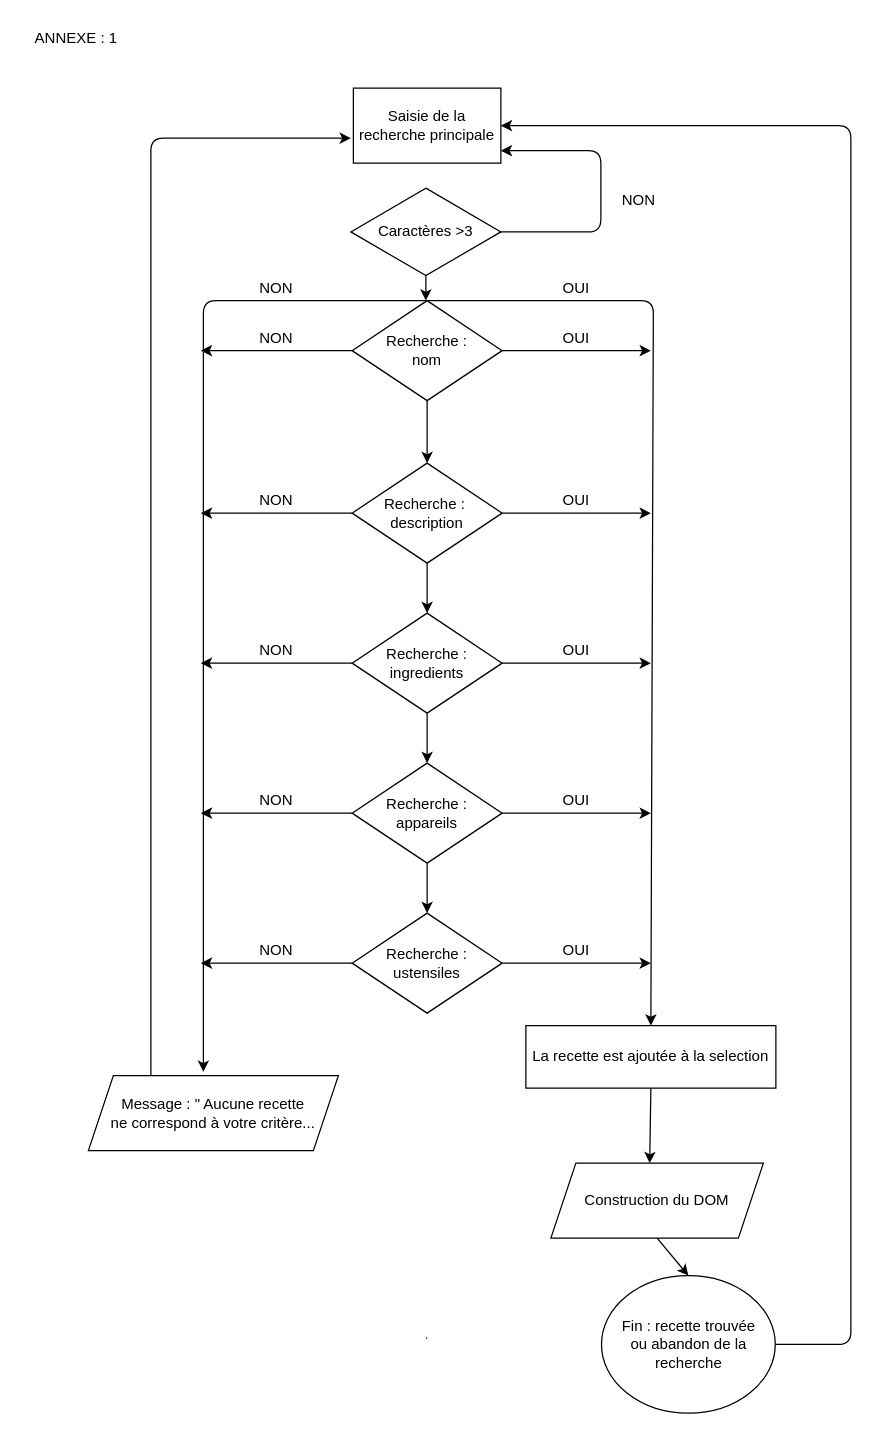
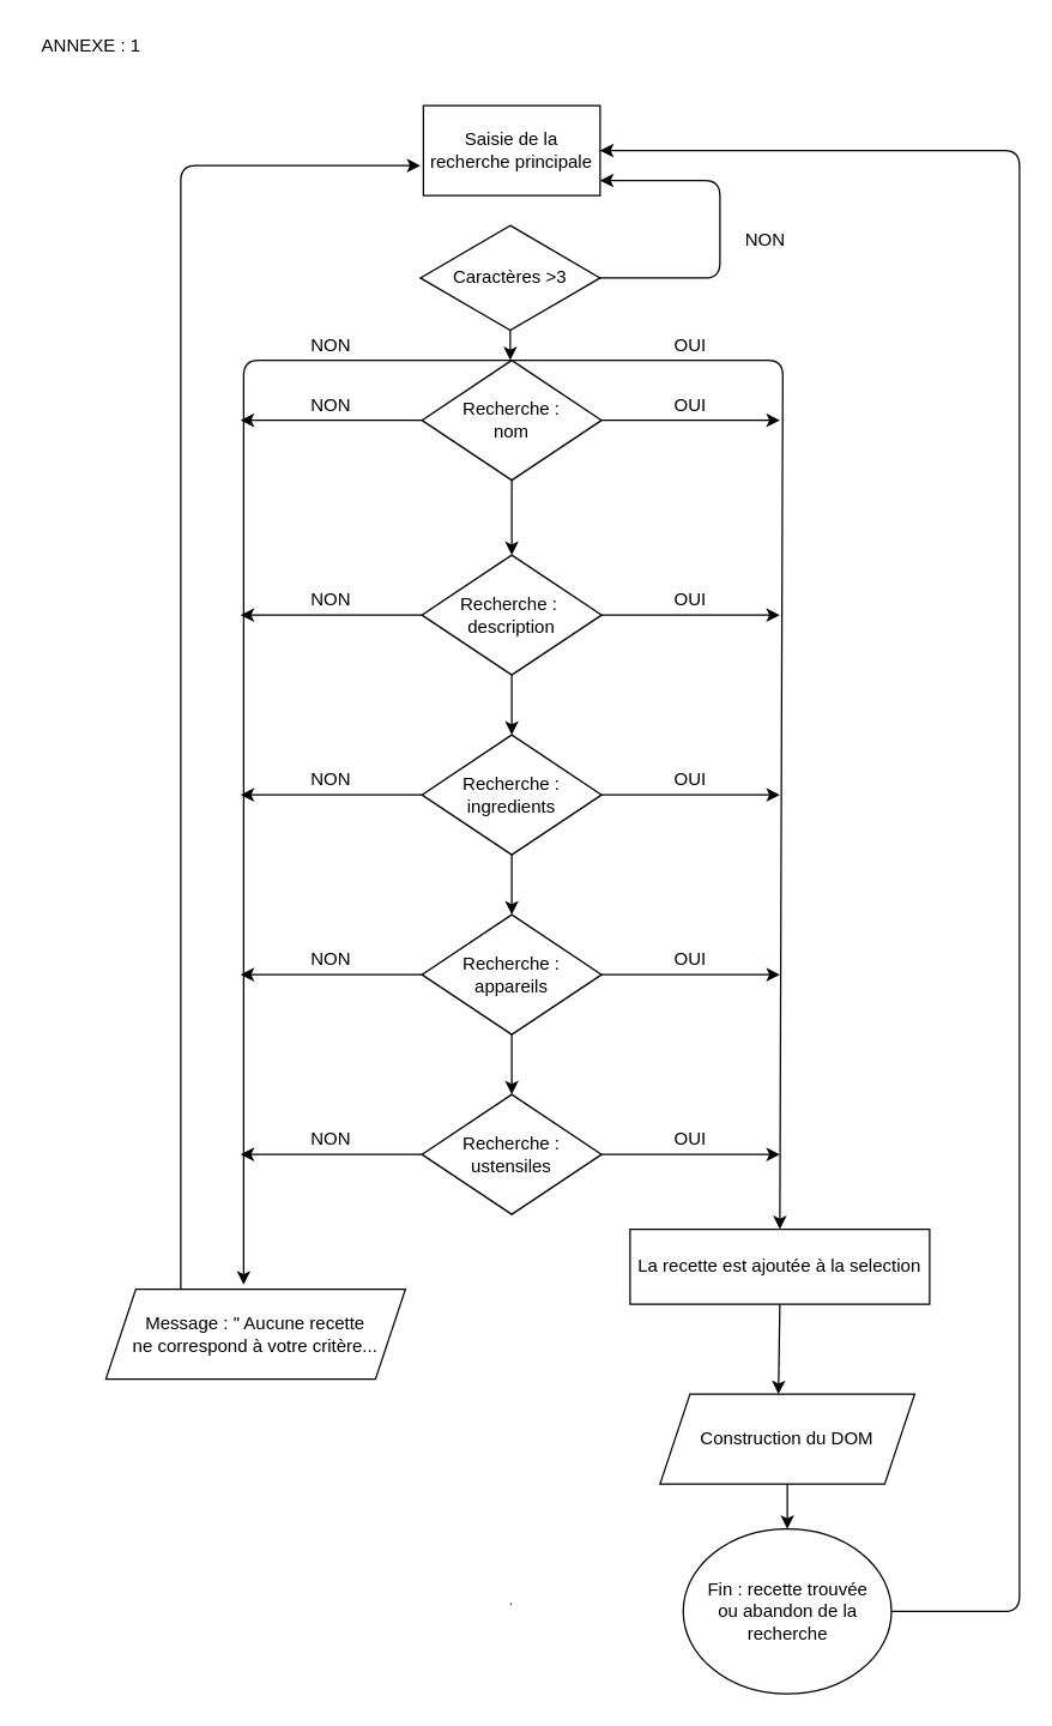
  <mxCell id="0" />
  <mxCell id="1" parent="0" />
  <mxCell id="2" value="Saisie de la recherche principale" style="whiteSpace=wrap;html=1;" parent="1" vertex="1"><mxGeometry x="282" y="70" width="118" height="60" as="geometry" /></mxCell>
  <mxCell id="3" style="edgeStyle=none;html=1;exitX=0.5;exitY=1;exitDx=0;exitDy=0;entryX=0.5;entryY=0;entryDx=0;entryDy=0;" parent="1" source="5" edge="1"><mxGeometry relative="1" as="geometry"><mxPoint x="340" y="240" as="targetPoint" /></mxGeometry></mxCell>
  <mxCell id="4" style="edgeStyle=none;html=1;exitX=1;exitY=0.5;exitDx=0;exitDy=0;" parent="1" source="5" edge="1"><mxGeometry relative="1" as="geometry"><mxPoint x="400" y="120" as="targetPoint" /><Array as="points"><mxPoint x="480" y="185" /><mxPoint x="480" y="120" /></Array></mxGeometry></mxCell>
  <mxCell id="5" value="Caractères &amp;gt;3" style="rhombus;whiteSpace=wrap;html=1;" parent="1" vertex="1"><mxGeometry x="280" y="150" width="120" height="70" as="geometry" /></mxCell>
  <mxCell id="6" value="" style="edgeStyle=none;html=1;" parent="1" target="13" edge="1"><mxGeometry relative="1" as="geometry"><mxPoint x="340.397" y="319.731" as="sourcePoint" /></mxGeometry></mxCell>
  <mxCell id="7" style="edgeStyle=none;html=1;entryX=0.46;entryY=-0.05;entryDx=0;entryDy=0;entryPerimeter=0;exitX=0.5;exitY=0;exitDx=0;exitDy=0;" edge="1" parent="1" source="13" target="45"><mxGeometry relative="1" as="geometry"><mxPoint x="330" y="230" as="sourcePoint" /><Array as="points"><mxPoint x="162" y="240" /></Array></mxGeometry></mxCell>
  <mxCell id="8" value="NON" style="text;html=1;align=center;verticalAlign=middle;resizable=0;points=[];autosize=1;strokeColor=none;fillColor=none;" parent="1" vertex="1"><mxGeometry x="490" y="150" width="40" height="20" as="geometry" /></mxCell>
  <mxCell id="9" style="edgeStyle=none;html=1;exitX=0.5;exitY=0;exitDx=0;exitDy=0;entryX=0.5;entryY=0;entryDx=0;entryDy=0;" parent="1" source="13" target="30" edge="1"><mxGeometry relative="1" as="geometry"><mxPoint x="520" y="840" as="targetPoint" /><Array as="points"><mxPoint x="420" y="240" /><mxPoint x="522" y="240" /></Array><mxPoint x="340" y="230" as="sourcePoint" /></mxGeometry></mxCell>
  <mxCell id="10" style="edgeStyle=none;html=1;exitX=0.5;exitY=1;exitDx=0;exitDy=0;entryX=0.5;entryY=0;entryDx=0;entryDy=0;" parent="1" source="13" target="17" edge="1"><mxGeometry relative="1" as="geometry" /></mxCell>
  <mxCell id="11" style="edgeStyle=none;html=1;exitX=1;exitY=0.5;exitDx=0;exitDy=0;" parent="1" source="13" edge="1"><mxGeometry relative="1" as="geometry"><mxPoint x="520" y="280" as="targetPoint" /></mxGeometry></mxCell>
  <mxCell id="12" style="edgeStyle=none;html=1;exitX=0;exitY=0.5;exitDx=0;exitDy=0;" edge="1" parent="1" source="13"><mxGeometry relative="1" as="geometry"><mxPoint x="160" y="280" as="targetPoint" /></mxGeometry></mxCell>
  <mxCell id="13" value="Recherche :&lt;br&gt;nom" style="rhombus;whiteSpace=wrap;html=1;" parent="1" vertex="1"><mxGeometry x="281" y="240" width="120" height="80" as="geometry" /></mxCell>
  <mxCell id="14" style="edgeStyle=none;html=1;exitX=1;exitY=0.5;exitDx=0;exitDy=0;" parent="1" source="17" edge="1"><mxGeometry relative="1" as="geometry"><mxPoint x="520" y="410" as="targetPoint" /></mxGeometry></mxCell>
  <mxCell id="15" style="edgeStyle=none;html=1;exitX=0.5;exitY=1;exitDx=0;exitDy=0;" parent="1" source="17" target="21" edge="1"><mxGeometry relative="1" as="geometry" /></mxCell>
  <mxCell id="16" style="edgeStyle=none;html=1;exitX=0;exitY=0.5;exitDx=0;exitDy=0;" edge="1" parent="1" source="17"><mxGeometry relative="1" as="geometry"><mxPoint x="160" y="410" as="targetPoint" /></mxGeometry></mxCell>
  <mxCell id="17" value="Recherche :&amp;nbsp;&lt;br&gt;description" style="rhombus;whiteSpace=wrap;html=1;" parent="1" vertex="1"><mxGeometry x="281" y="370" width="120" height="80" as="geometry" /></mxCell>
  <mxCell id="18" style="edgeStyle=none;html=1;exitX=1;exitY=0.5;exitDx=0;exitDy=0;" parent="1" source="21" edge="1"><mxGeometry relative="1" as="geometry"><mxPoint x="520" y="530" as="targetPoint" /></mxGeometry></mxCell>
  <mxCell id="19" style="edgeStyle=none;html=1;exitX=0.5;exitY=1;exitDx=0;exitDy=0;entryX=0.5;entryY=0;entryDx=0;entryDy=0;" parent="1" source="21" target="25" edge="1"><mxGeometry relative="1" as="geometry" /></mxCell>
  <mxCell id="20" style="edgeStyle=none;html=1;exitX=0;exitY=0.5;exitDx=0;exitDy=0;" edge="1" parent="1" source="21"><mxGeometry relative="1" as="geometry"><mxPoint x="160" y="530" as="targetPoint" /></mxGeometry></mxCell>
  <mxCell id="21" value="Recherche :&lt;br&gt;ingredients" style="rhombus;whiteSpace=wrap;html=1;" parent="1" vertex="1"><mxGeometry x="281" y="490" width="120" height="80" as="geometry" /></mxCell>
  <mxCell id="22" style="edgeStyle=none;html=1;exitX=0.5;exitY=1;exitDx=0;exitDy=0;" parent="1" source="25" target="28" edge="1"><mxGeometry relative="1" as="geometry" /></mxCell>
  <mxCell id="23" style="edgeStyle=none;html=1;exitX=0;exitY=0.5;exitDx=0;exitDy=0;" edge="1" parent="1" source="25"><mxGeometry relative="1" as="geometry"><mxPoint x="160" y="650" as="targetPoint" /></mxGeometry></mxCell>
  <mxCell id="24" style="edgeStyle=none;html=1;exitX=1;exitY=0.5;exitDx=0;exitDy=0;" edge="1" parent="1" source="25"><mxGeometry relative="1" as="geometry"><mxPoint x="520" y="650" as="targetPoint" /></mxGeometry></mxCell>
  <mxCell id="25" value="Recherche :&lt;br&gt;appareils" style="rhombus;whiteSpace=wrap;html=1;" parent="1" vertex="1"><mxGeometry x="281" y="610" width="120" height="80" as="geometry" /></mxCell>
  <mxCell id="26" style="edgeStyle=none;html=1;exitX=0;exitY=0.5;exitDx=0;exitDy=0;" edge="1" parent="1" source="28"><mxGeometry relative="1" as="geometry"><mxPoint x="160" y="770" as="targetPoint" /></mxGeometry></mxCell>
  <mxCell id="27" style="edgeStyle=none;html=1;exitX=1;exitY=0.5;exitDx=0;exitDy=0;" edge="1" parent="1" source="28"><mxGeometry relative="1" as="geometry"><mxPoint x="520" y="770" as="targetPoint" /></mxGeometry></mxCell>
  <mxCell id="28" value="Recherche :&lt;br&gt;ustensiles" style="rhombus;whiteSpace=wrap;html=1;" parent="1" vertex="1"><mxGeometry x="281" y="730" width="120" height="80" as="geometry" /></mxCell>
  <mxCell id="29" style="edgeStyle=none;html=1;exitX=0.5;exitY=1;exitDx=0;exitDy=0;entryX=0.465;entryY=0;entryDx=0;entryDy=0;entryPerimeter=0;" edge="1" parent="1" source="30" target="42"><mxGeometry relative="1" as="geometry" /></mxCell>
  <mxCell id="30" value="La recette est ajoutée à la selection" style="whiteSpace=wrap;html=1;" parent="1" vertex="1"><mxGeometry x="420" y="820" width="200" height="50" as="geometry" /></mxCell>
  <mxCell id="31" style="edgeStyle=none;html=1;exitX=1;exitY=0.5;exitDx=0;exitDy=0;entryX=1;entryY=0.5;entryDx=0;entryDy=0;" edge="1" parent="1" source="32" target="2"><mxGeometry relative="1" as="geometry"><mxPoint x="680" y="90" as="targetPoint" /><Array as="points"><mxPoint x="680" y="1075" /><mxPoint x="680" y="100" /></Array></mxGeometry></mxCell>
- <mxCell id="32" value="Fin : recette trouvée&lt;br&gt;ou abandon de la recherche" style="ellipse;whiteSpace=wrap;html=1;" parent="1" vertex="1"><mxGeometry x="480.5" y="1020" width="139" height="110" as="geometry" /></mxCell>
+ <mxCell id="32" value="Fin : recette trouvée&lt;br&gt;ou abandon de la recherche" style="ellipse;whiteSpace=wrap;html=1;" parent="1" vertex="1"><mxGeometry x="455.5" y="1020" width="139" height="110" as="geometry" /></mxCell>
  <mxCell id="33" value="OUI" style="text;html=1;align=center;verticalAlign=middle;resizable=0;points=[];autosize=1;strokeColor=none;fillColor=none;" parent="1" vertex="1"><mxGeometry x="440" y="260" width="40" height="20" as="geometry" /></mxCell>
  <mxCell id="34" value="OUI" style="text;html=1;align=center;verticalAlign=middle;resizable=0;points=[];autosize=1;strokeColor=none;fillColor=none;" parent="1" vertex="1"><mxGeometry x="440" y="220" width="40" height="20" as="geometry" /></mxCell>
  <mxCell id="35" value="OUI" style="text;html=1;align=center;verticalAlign=middle;resizable=0;points=[];autosize=1;strokeColor=none;fillColor=none;" parent="1" vertex="1"><mxGeometry x="440" y="510" width="40" height="20" as="geometry" /></mxCell>
  <mxCell id="36" value="OUI" style="text;html=1;align=center;verticalAlign=middle;resizable=0;points=[];autosize=1;strokeColor=none;fillColor=none;" parent="1" vertex="1"><mxGeometry x="440" y="630" width="40" height="20" as="geometry" /></mxCell>
  <mxCell id="37" value="OUI" style="text;html=1;align=center;verticalAlign=middle;resizable=0;points=[];autosize=1;strokeColor=none;fillColor=none;" parent="1" vertex="1"><mxGeometry x="440" y="750" width="40" height="20" as="geometry" /></mxCell>
  <mxCell id="38" value="OUI" style="text;html=1;align=center;verticalAlign=middle;resizable=0;points=[];autosize=1;strokeColor=none;fillColor=none;" parent="1" vertex="1"><mxGeometry x="440" y="390" width="40" height="20" as="geometry" /></mxCell>
  <mxCell id="39" value="" style="edgeStyle=none;html=1;entryX=0.5;entryY=0;entryDx=0;entryDy=0;endArrow=none;" parent="1" edge="1"><mxGeometry relative="1" as="geometry"><mxPoint x="340" y="1070" as="sourcePoint" /><mxPoint x="341" y="1070" as="targetPoint" /></mxGeometry></mxCell>
  <mxCell id="40" value="NON" style="text;html=1;align=center;verticalAlign=middle;resizable=0;points=[];autosize=1;strokeColor=none;fillColor=none;" parent="1" vertex="1"><mxGeometry x="200" y="750" width="40" height="20" as="geometry" /></mxCell>
  <mxCell id="41" style="edgeStyle=none;html=1;exitX=0.5;exitY=1;exitDx=0;exitDy=0;entryX=0.5;entryY=0;entryDx=0;entryDy=0;" edge="1" parent="1" source="42" target="32"><mxGeometry relative="1" as="geometry" /></mxCell>
  <mxCell id="42" value="Construction du DOM" style="shape=parallelogram;perimeter=parallelogramPerimeter;whiteSpace=wrap;html=1;fixedSize=1;" parent="1" vertex="1"><mxGeometry x="440" y="930" width="170" height="60" as="geometry" /></mxCell>
  <mxCell id="43" value="ANNEXE : 1" style="text;html=1;align=center;verticalAlign=middle;resizable=0;points=[];autosize=1;strokeColor=none;fillColor=none;" parent="1" vertex="1"><mxGeometry x="20" y="20" width="80" height="20" as="geometry" /></mxCell>
  <mxCell id="44" style="edgeStyle=none;html=1;exitX=0.25;exitY=0;exitDx=0;exitDy=0;" edge="1" parent="1" source="45"><mxGeometry relative="1" as="geometry"><mxPoint x="280" y="110" as="targetPoint" /><Array as="points"><mxPoint x="120" y="110" /></Array></mxGeometry></mxCell>
  <mxCell id="45" value="&lt;span&gt;&amp;nbsp;Message : &quot; Aucune recette&amp;nbsp;&lt;/span&gt;&lt;br&gt;&lt;span&gt;ne correspond à votre critère...&lt;/span&gt;" style="shape=parallelogram;perimeter=parallelogramPerimeter;whiteSpace=wrap;html=1;fixedSize=1;" vertex="1" parent="1"><mxGeometry x="70" y="860" width="200" height="60" as="geometry" /></mxCell>
  <mxCell id="46" value="NON" style="text;html=1;align=center;verticalAlign=middle;resizable=0;points=[];autosize=1;strokeColor=none;fillColor=none;" vertex="1" parent="1"><mxGeometry x="200" y="630" width="40" height="20" as="geometry" /></mxCell>
  <mxCell id="47" value="NON" style="text;html=1;align=center;verticalAlign=middle;resizable=0;points=[];autosize=1;strokeColor=none;fillColor=none;" vertex="1" parent="1"><mxGeometry x="200" y="510" width="40" height="20" as="geometry" /></mxCell>
  <mxCell id="48" value="NON" style="text;html=1;align=center;verticalAlign=middle;resizable=0;points=[];autosize=1;strokeColor=none;fillColor=none;" vertex="1" parent="1"><mxGeometry x="200" y="390" width="40" height="20" as="geometry" /></mxCell>
  <mxCell id="49" value="NON" style="text;html=1;align=center;verticalAlign=middle;resizable=0;points=[];autosize=1;strokeColor=none;fillColor=none;" vertex="1" parent="1"><mxGeometry x="200" y="220" width="40" height="20" as="geometry" /></mxCell>
  <mxCell id="50" value="NON" style="text;html=1;align=center;verticalAlign=middle;resizable=0;points=[];autosize=1;strokeColor=none;fillColor=none;" vertex="1" parent="1"><mxGeometry x="200" y="260" width="40" height="20" as="geometry" /></mxCell>
